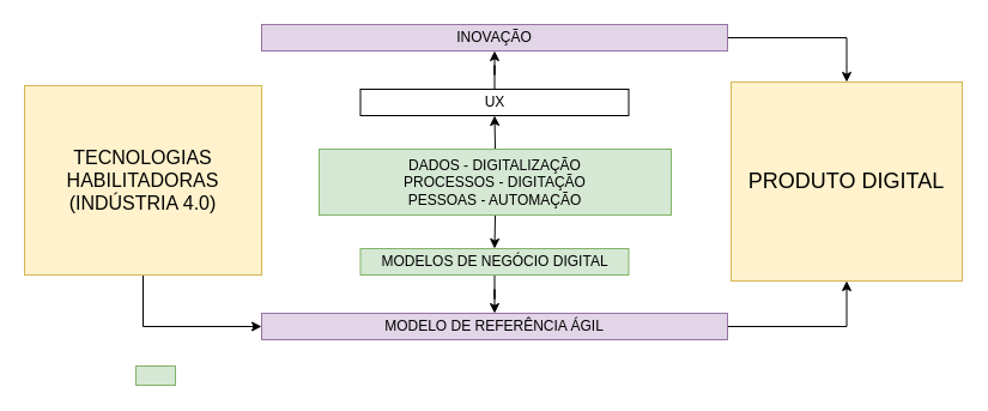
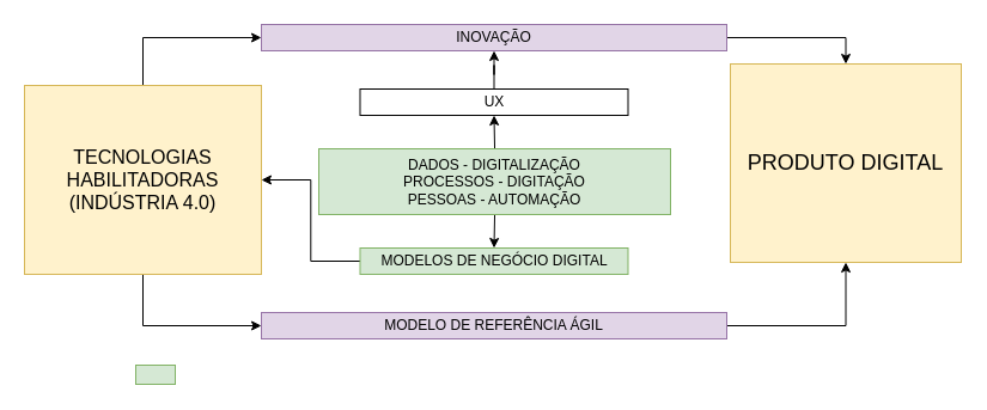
  <mxCell id="0" />
  <mxCell id="1" parent="0" />
+ <mxCell id="2" style="edgeStyle=orthogonalEdgeStyle;rounded=0;orthogonalLoop=1;jettySize=auto;html=1;entryX=0;entryY=0.5;entryDx=0;entryDy=0;" edge="1" parent="1" source="4" target="9"><mxGeometry relative="1" as="geometry" /></mxCell>
  <mxCell id="3" style="edgeStyle=orthogonalEdgeStyle;rounded=0;orthogonalLoop=1;jettySize=auto;html=1;exitX=0.5;exitY=1;exitDx=0;exitDy=0;entryX=0;entryY=0.5;entryDx=0;entryDy=0;" edge="1" parent="1" source="4" target="7"><mxGeometry relative="1" as="geometry" /></mxCell>
  <mxCell id="4" value="&lt;font style=&quot;font-size: 16px;&quot;&gt;TECNOLOGIAS HABILITADORAS (INDÚSTRIA 4.0)&lt;/font&gt;" style="rounded=0;whiteSpace=wrap;html=1;fillColor=#fff2cc;strokeColor=#d6b656;" vertex="1" parent="1"><mxGeometry x="20" y="71" width="198" height="158" as="geometry" /></mxCell>
- <mxCell id="5" value="&lt;font style=&quot;font-size: 18px;&quot;&gt;PRODUTO DIGITAL&lt;/font&gt;" style="rounded=0;whiteSpace=wrap;html=1;fillColor=#fff2cc;strokeColor=#d6b656;" vertex="1" parent="1"><mxGeometry x="610" y="68" width="193" height="166" as="geometry" /></mxCell>
+ <mxCell id="5" value="&lt;font style=&quot;font-size: 18px;&quot;&gt;PRODUTO DIGITAL&lt;/font&gt;" style="rounded=0;whiteSpace=wrap;html=1;fillColor=#fff2cc;strokeColor=#d6b656;" vertex="1" parent="1"><mxGeometry x="610" y="53" width="193" height="166" as="geometry" /></mxCell>
  <mxCell id="6" style="edgeStyle=orthogonalEdgeStyle;rounded=0;orthogonalLoop=1;jettySize=auto;html=1;exitX=1;exitY=0.5;exitDx=0;exitDy=0;" edge="1" parent="1" source="7" target="5"><mxGeometry relative="1" as="geometry" /></mxCell>
  <mxCell id="7" value="MODELO DE REFERÊNCIA ÁGIL" style="rounded=0;whiteSpace=wrap;html=1;fillColor=#e1d5e7;strokeColor=#9673a6;" vertex="1" parent="1"><mxGeometry x="218" y="261" width="389" height="22" as="geometry" /></mxCell>
  <mxCell id="8" style="edgeStyle=orthogonalEdgeStyle;rounded=0;orthogonalLoop=1;jettySize=auto;html=1;entryX=0.5;entryY=0;entryDx=0;entryDy=0;" edge="1" parent="1" source="9" target="5"><mxGeometry relative="1" as="geometry" /></mxCell>
  <mxCell id="9" value="INOVAÇÃO" style="rounded=0;whiteSpace=wrap;html=1;fillColor=#e1d5e7;strokeColor=#9673a6;" vertex="1" parent="1"><mxGeometry x="218" y="20" width="389" height="22" as="geometry" /></mxCell>
  <mxCell id="10" style="edgeStyle=orthogonalEdgeStyle;rounded=0;orthogonalLoop=1;jettySize=auto;html=1;entryX=0.5;entryY=1;entryDx=0;entryDy=0;" edge="1" parent="1" source="11" target="9"><mxGeometry relative="1" as="geometry" /></mxCell>
  <mxCell id="11" value="UX" style="rounded=0;whiteSpace=wrap;html=1;" vertex="1" parent="1"><mxGeometry x="300.5" y="74" width="224" height="22" as="geometry" /></mxCell>
  <mxCell id="12" value="" style="rounded=0;whiteSpace=wrap;html=1;fillColor=#d5e8d4;strokeColor=#82b366;" vertex="1" parent="1"><mxGeometry x="113" y="305" width="33" height="16" as="geometry" /></mxCell>
- <mxCell id="13" style="edgeStyle=orthogonalEdgeStyle;rounded=0;orthogonalLoop=1;jettySize=auto;html=1;" edge="1" parent="1" source="14" target="7"><mxGeometry relative="1" as="geometry" /></mxCell>
+ <mxCell id="13" style="edgeStyle=orthogonalEdgeStyle;rounded=0;orthogonalLoop=1;jettySize=auto;html=1;" edge="1" parent="1" source="14" target="4"><mxGeometry relative="1" as="geometry" /></mxCell>
  <mxCell id="14" value="MODELOS DE NEGÓCIO DIGITAL" style="rounded=0;whiteSpace=wrap;html=1;fillColor=#d5e8d4;strokeColor=#82b366;" vertex="1" parent="1"><mxGeometry x="300.5" y="207" width="224" height="22" as="geometry" /></mxCell>
  <mxCell id="15" style="edgeStyle=orthogonalEdgeStyle;rounded=0;orthogonalLoop=1;jettySize=auto;html=1;exitX=0.5;exitY=1;exitDx=0;exitDy=0;entryX=0.5;entryY=0;entryDx=0;entryDy=0;" edge="1" parent="1" source="17" target="14"><mxGeometry relative="1" as="geometry" /></mxCell>
  <mxCell id="16" style="edgeStyle=orthogonalEdgeStyle;rounded=0;orthogonalLoop=1;jettySize=auto;html=1;exitX=0.5;exitY=0;exitDx=0;exitDy=0;entryX=0.5;entryY=1;entryDx=0;entryDy=0;" edge="1" parent="1" source="17" target="11"><mxGeometry relative="1" as="geometry" /></mxCell>
  <mxCell id="17" value="DADOS - DIGITALIZAÇÃO&lt;br&gt;PROCESSOS - DIGITAÇÃO&lt;div&gt;PESSOAS - AUTOMAÇÃO&lt;/div&gt;" style="rounded=0;whiteSpace=wrap;html=1;fillColor=#d5e8d4;strokeColor=#82b366;" vertex="1" parent="1"><mxGeometry x="266" y="124" width="294" height="55" as="geometry" /></mxCell>
